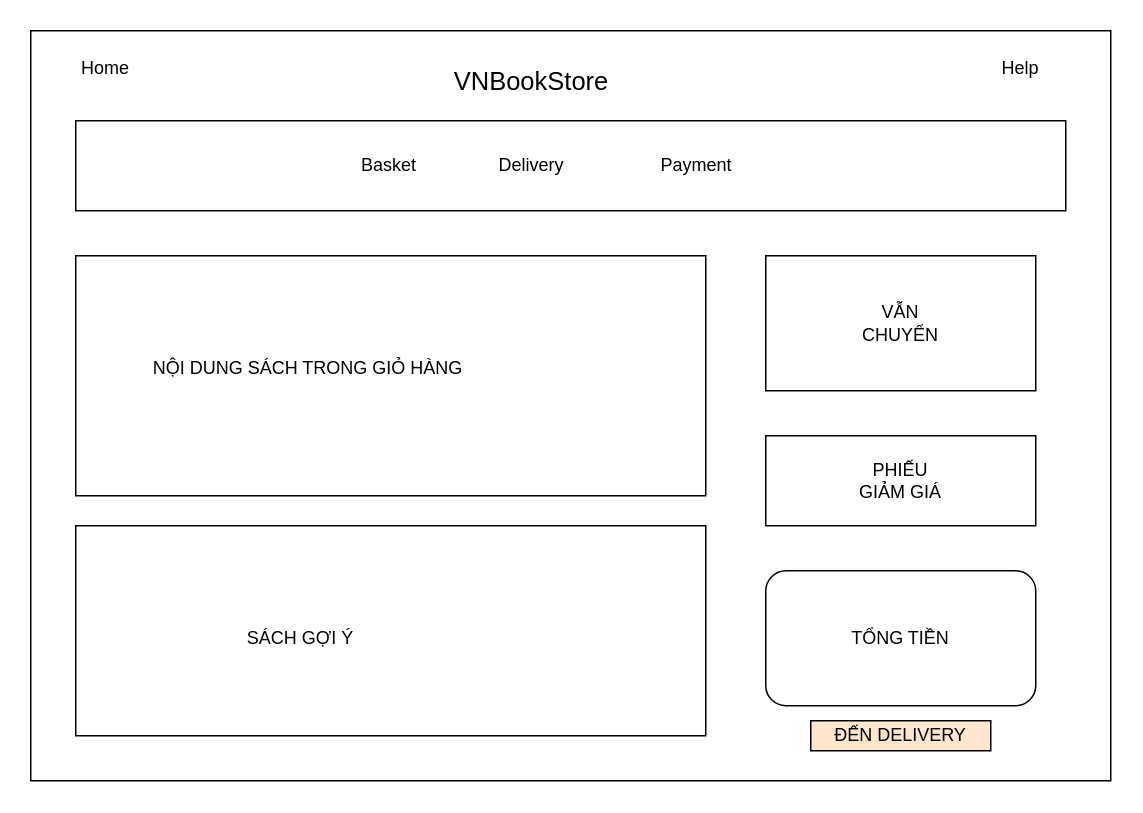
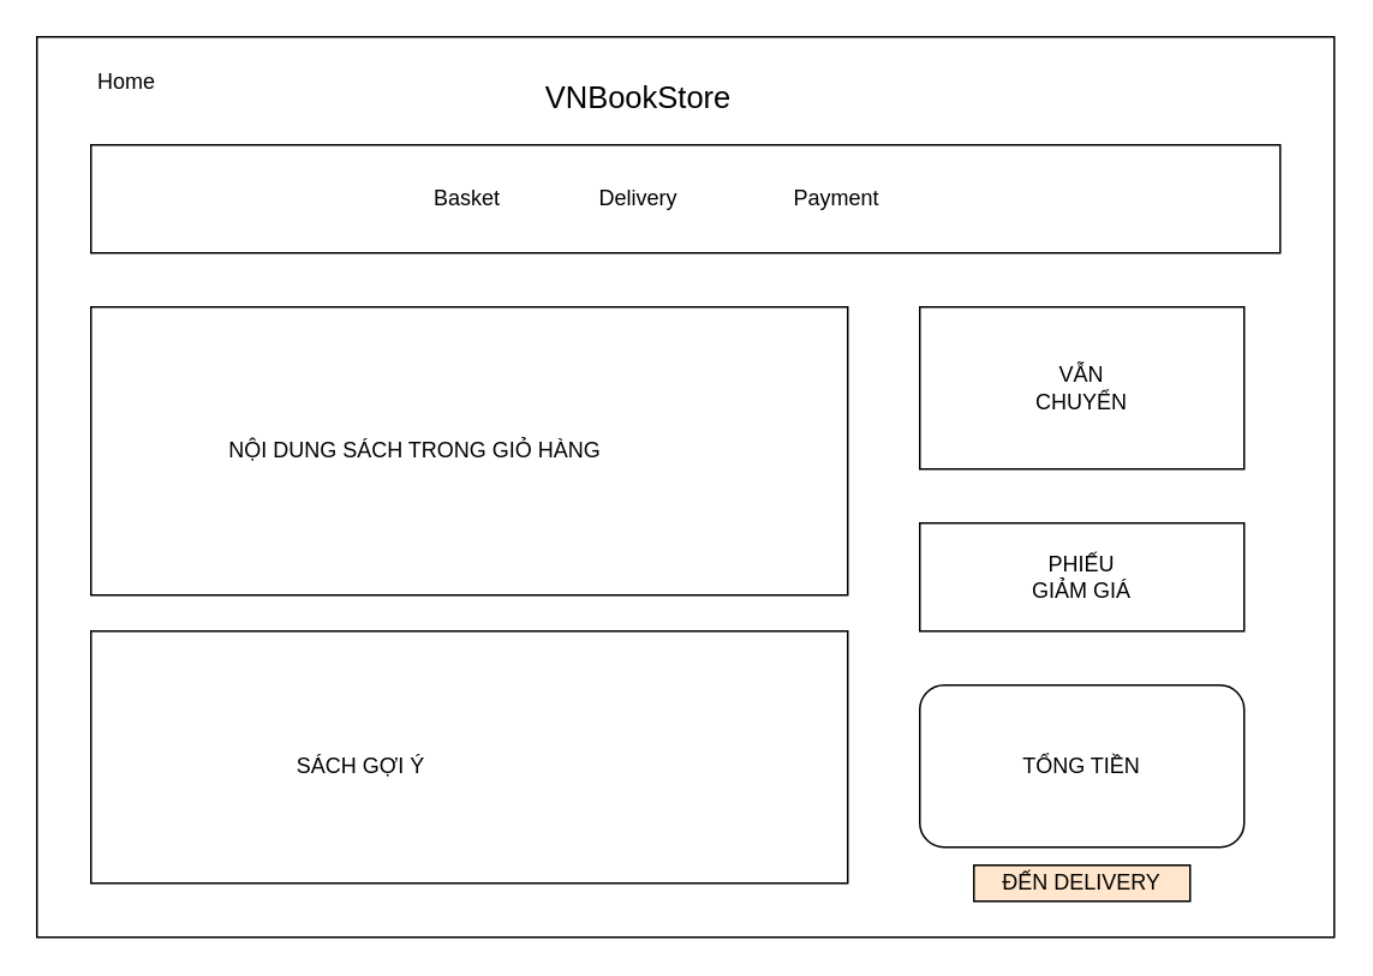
  <mxCell id="0" />
  <mxCell id="1" parent="0" />
  <mxCell id="2" value="" style="rounded=0;whiteSpace=wrap;html=1;" vertex="1" parent="1"><mxGeometry x="20" y="20" width="720" height="500" as="geometry" /></mxCell>
  <mxCell id="3" value="Home" style="text;html=1;align=center;verticalAlign=middle;whiteSpace=wrap;rounded=0;" vertex="1" parent="1"><mxGeometry x="40" y="30" width="60" height="30" as="geometry" /></mxCell>
- <mxCell id="4" value="Help" style="text;html=1;align=center;verticalAlign=middle;whiteSpace=wrap;rounded=0;" vertex="1" parent="1"><mxGeometry x="650" y="30" width="60" height="30" as="geometry" /></mxCell>
  <mxCell id="5" value="&lt;font style=&quot;font-size: 17px;&quot;&gt;VNBookStore&lt;/font&gt;" style="text;html=1;align=center;verticalAlign=middle;whiteSpace=wrap;rounded=0;" vertex="1" parent="1"><mxGeometry x="274" y="40" width="160" height="30" as="geometry" /></mxCell>
  <mxCell id="6" value="" style="rounded=0;whiteSpace=wrap;html=1;" vertex="1" parent="1"><mxGeometry x="50" y="80" width="660" height="60" as="geometry" /></mxCell>
  <mxCell id="7" value="Basket" style="text;html=1;align=center;verticalAlign=middle;whiteSpace=wrap;rounded=0;" vertex="1" parent="1"><mxGeometry x="229" y="95" width="60" height="30" as="geometry" /></mxCell>
  <mxCell id="8" value="Delivery" style="text;html=1;align=center;verticalAlign=middle;whiteSpace=wrap;rounded=0;" vertex="1" parent="1"><mxGeometry x="324" y="95" width="60" height="30" as="geometry" /></mxCell>
  <mxCell id="9" value="Payment" style="text;html=1;align=center;verticalAlign=middle;whiteSpace=wrap;rounded=0;" vertex="1" parent="1"><mxGeometry x="434" y="95" width="60" height="30" as="geometry" /></mxCell>
  <mxCell id="10" value="" style="rounded=0;whiteSpace=wrap;html=1;" vertex="1" parent="1"><mxGeometry x="50" y="170" width="420" height="160" as="geometry" /></mxCell>
  <mxCell id="11" value="" style="rounded=0;whiteSpace=wrap;html=1;" vertex="1" parent="1"><mxGeometry x="50" y="350" width="420" height="140" as="geometry" /></mxCell>
  <mxCell id="12" value="" style="rounded=0;whiteSpace=wrap;html=1;" vertex="1" parent="1"><mxGeometry x="510" y="170" width="180" height="90" as="geometry" /></mxCell>
  <mxCell id="13" value="" style="rounded=0;whiteSpace=wrap;html=1;" vertex="1" parent="1"><mxGeometry x="510" y="290" width="180" height="60" as="geometry" /></mxCell>
  <mxCell id="14" value="TỔNG TIỀN" style="whiteSpace=wrap;html=1;rounded=1;" vertex="1" parent="1"><mxGeometry x="510" y="380" width="180" height="90" as="geometry" /></mxCell>
- <mxCell id="15" value="NỘI DUNG SÁCH TRONG GIỎ HÀNG" style="text;html=1;align=center;verticalAlign=middle;whiteSpace=wrap;rounded=0;" vertex="1" parent="1"><mxGeometry x="90" y="200" width="230" height="90" as="geometry" /></mxCell>
+ <mxCell id="15" value="NỘI DUNG SÁCH TRONG GIỎ HÀNG" style="text;html=1;align=center;verticalAlign=middle;whiteSpace=wrap;rounded=0;" vertex="1" parent="1"><mxGeometry x="115" y="205" width="230" height="90" as="geometry" /></mxCell>
  <mxCell id="16" value="SÁCH GỢI Ý" style="text;html=1;align=center;verticalAlign=middle;whiteSpace=wrap;rounded=0;" vertex="1" parent="1"><mxGeometry x="80" y="400" width="240" height="50" as="geometry" /></mxCell>
  <mxCell id="17" value="PHIẾU GIẢM GIÁ" style="text;html=1;align=center;verticalAlign=middle;whiteSpace=wrap;rounded=0;" vertex="1" parent="1"><mxGeometry x="570" y="305" width="60" height="30" as="geometry" /></mxCell>
  <mxCell id="18" value="VẪN CHUYỂN" style="text;html=1;align=center;verticalAlign=middle;whiteSpace=wrap;rounded=0;" vertex="1" parent="1"><mxGeometry x="570" y="200" width="60" height="30" as="geometry" /></mxCell>
  <mxCell id="19" value="ĐẾN DELIVERY" style="rounded=0;whiteSpace=wrap;html=1;fillColor=#ffe6cc;" vertex="1" parent="1"><mxGeometry x="540" y="480" width="120" height="20" as="geometry" /></mxCell>
